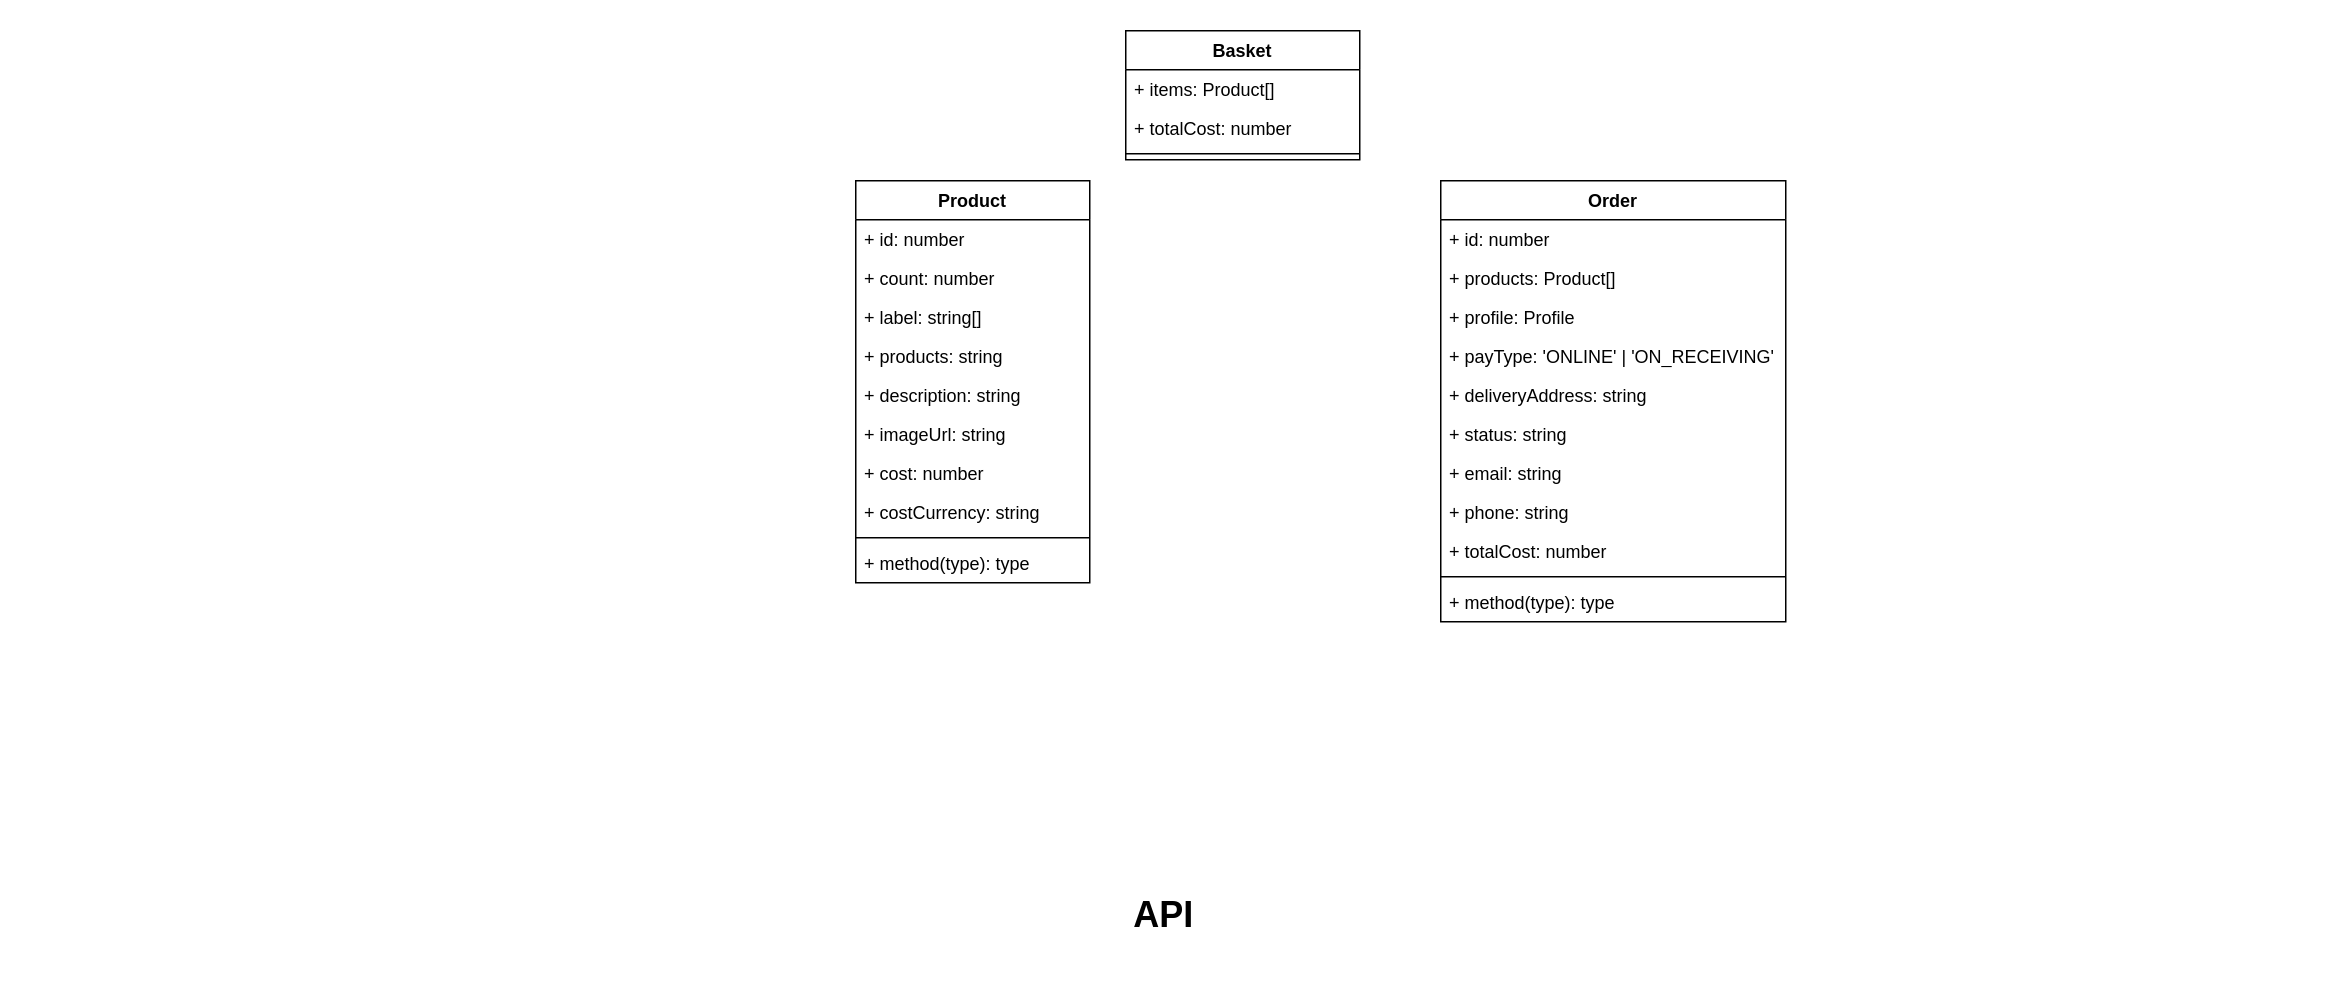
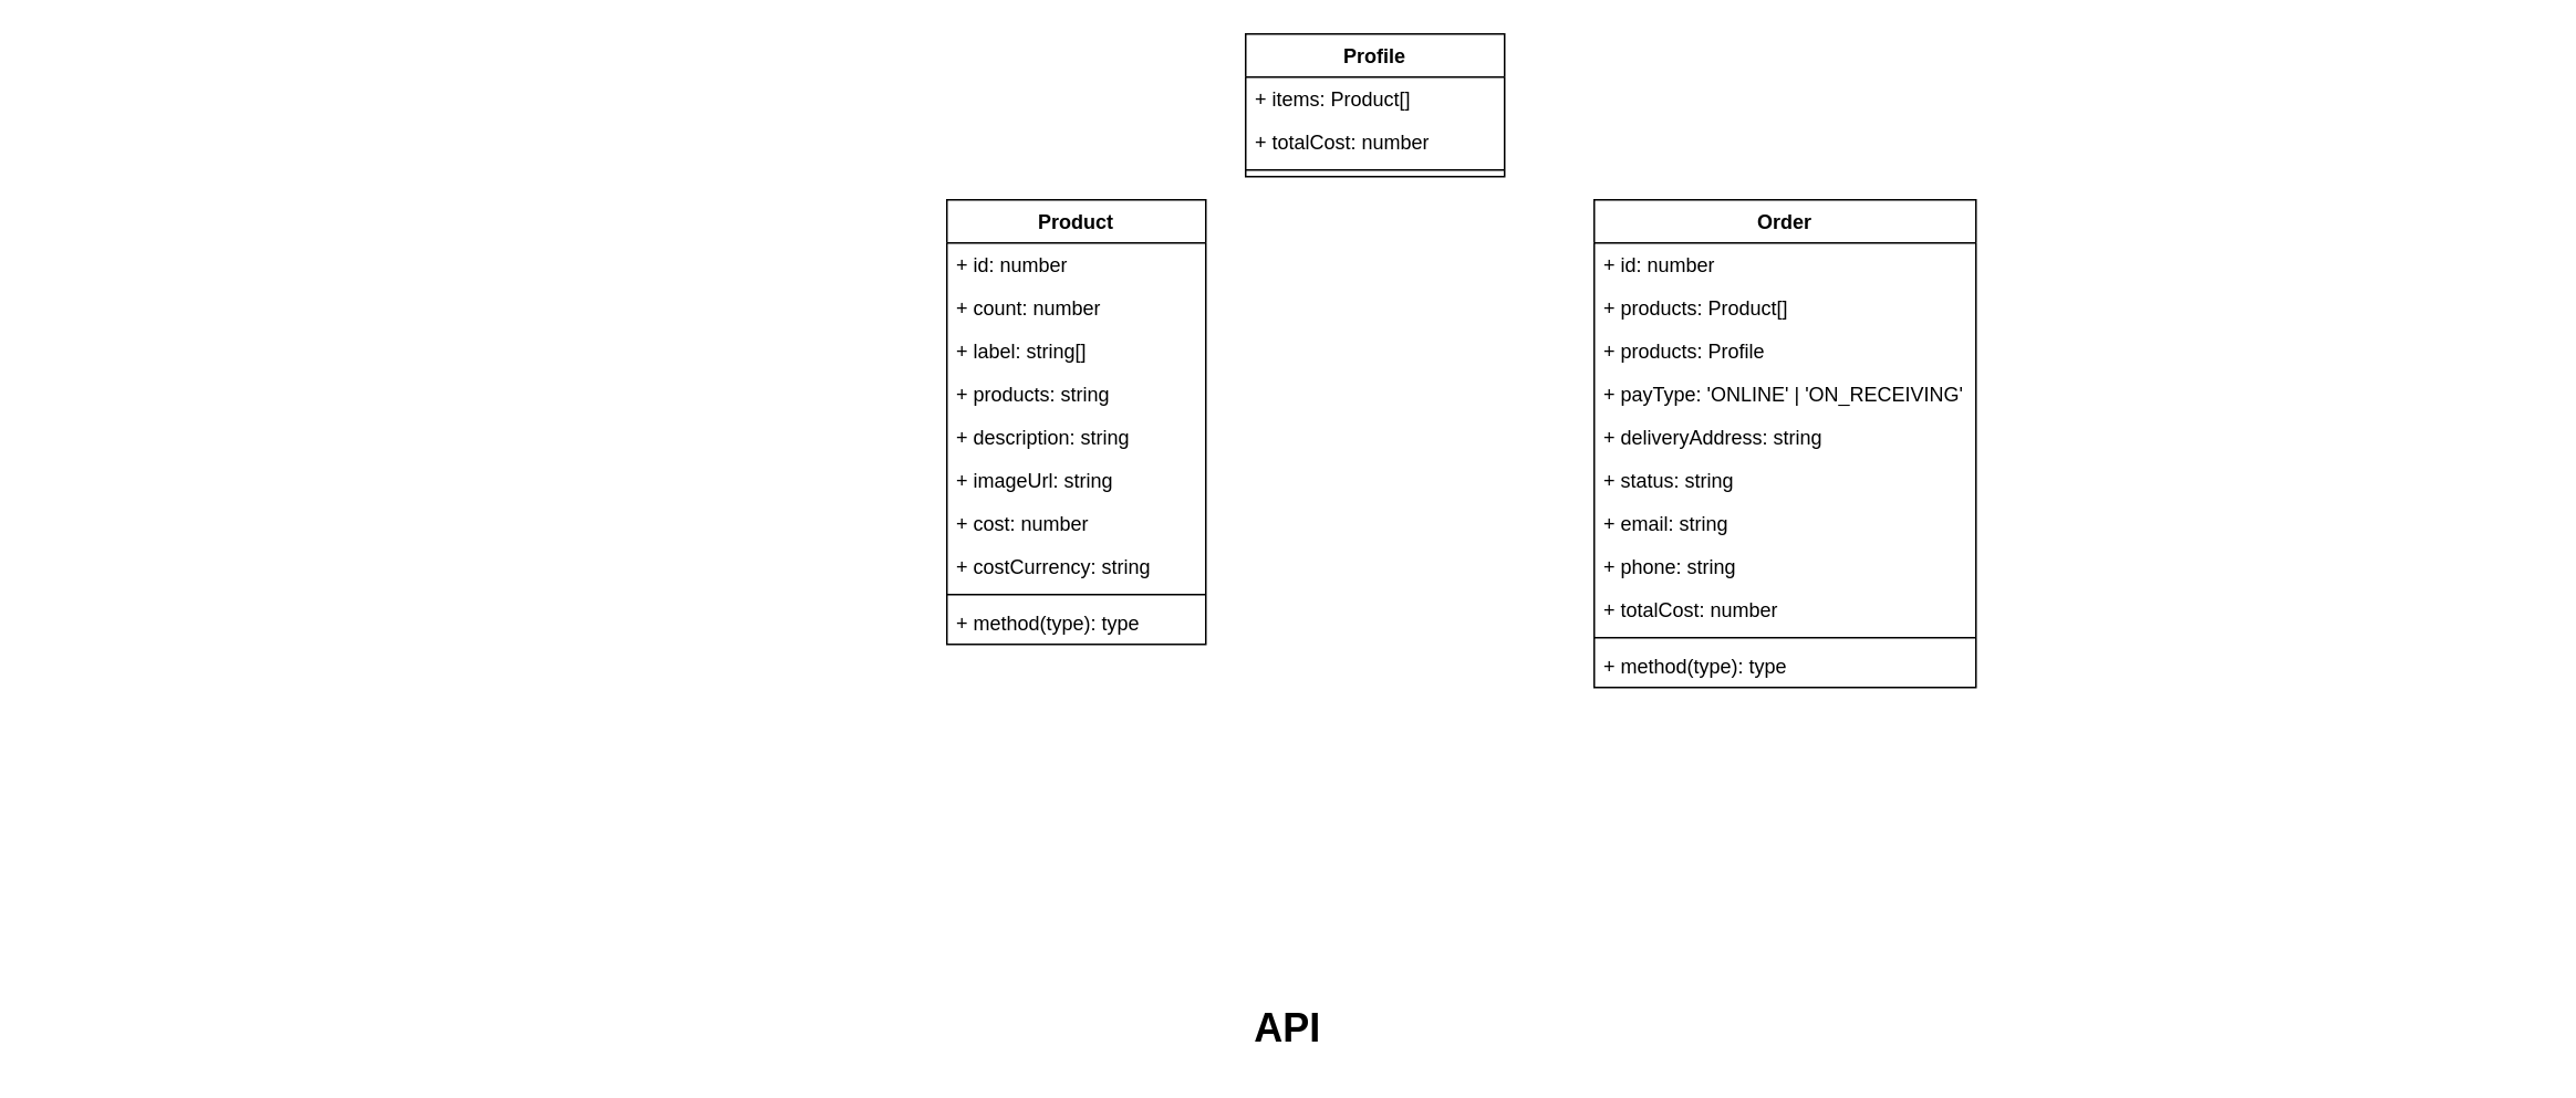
  <mxCell id="0" style=";html=1;" />
  <mxCell id="1" style=";html=1;" parent="0" />
  <mxCell id="2" value="Product" style="swimlane;fontStyle=1;align=center;verticalAlign=top;childLayout=stackLayout;horizontal=1;startSize=26;horizontalStack=0;resizeParent=1;resizeParentMax=0;resizeLast=0;collapsible=1;marginBottom=0;whiteSpace=wrap;html=1;movable=1;resizable=1;rotatable=1;deletable=1;editable=1;locked=0;connectable=1;flipH=1;" vertex="1" parent="1"><mxGeometry x="570" y="120" width="156" height="268" as="geometry" /></mxCell>
  <mxCell id="3" value="+ id: number" style="text;strokeColor=none;fillColor=none;align=left;verticalAlign=top;spacingLeft=4;spacingRight=4;overflow=hidden;rotatable=0;points=[[0,0.5],[1,0.5]];portConstraint=eastwest;whiteSpace=wrap;html=1;" vertex="1" parent="2"><mxGeometry y="26" width="156" height="26" as="geometry" /></mxCell>
  <mxCell id="4" value="+ count: number" style="text;strokeColor=none;fillColor=none;align=left;verticalAlign=top;spacingLeft=4;spacingRight=4;overflow=hidden;rotatable=0;points=[[0,0.5],[1,0.5]];portConstraint=eastwest;whiteSpace=wrap;html=1;" vertex="1" parent="2"><mxGeometry y="52" width="156" height="26" as="geometry" /></mxCell>
  <mxCell id="5" value="+ label: string[]" style="text;strokeColor=none;fillColor=none;align=left;verticalAlign=top;spacingLeft=4;spacingRight=4;overflow=hidden;rotatable=0;points=[[0,0.5],[1,0.5]];portConstraint=eastwest;whiteSpace=wrap;html=1;" vertex="1" parent="2"><mxGeometry y="78" width="156" height="26" as="geometry" /></mxCell>
  <mxCell id="6" value="+ products: string" style="text;strokeColor=none;fillColor=none;align=left;verticalAlign=top;spacingLeft=4;spacingRight=4;overflow=hidden;rotatable=0;points=[[0,0.5],[1,0.5]];portConstraint=eastwest;whiteSpace=wrap;html=1;" vertex="1" parent="2"><mxGeometry y="104" width="156" height="26" as="geometry" /></mxCell>
  <mxCell id="7" value="+ description: string" style="text;strokeColor=none;fillColor=none;align=left;verticalAlign=top;spacingLeft=4;spacingRight=4;overflow=hidden;rotatable=0;points=[[0,0.5],[1,0.5]];portConstraint=eastwest;whiteSpace=wrap;html=1;" vertex="1" parent="2"><mxGeometry y="130" width="156" height="26" as="geometry" /></mxCell>
  <mxCell id="8" value="+ imageUrl: string" style="text;strokeColor=none;fillColor=none;align=left;verticalAlign=top;spacingLeft=4;spacingRight=4;overflow=hidden;rotatable=0;points=[[0,0.5],[1,0.5]];portConstraint=eastwest;whiteSpace=wrap;html=1;" vertex="1" parent="2"><mxGeometry y="156" width="156" height="26" as="geometry" /></mxCell>
  <mxCell id="9" value="+ cost: number" style="text;strokeColor=none;fillColor=none;align=left;verticalAlign=top;spacingLeft=4;spacingRight=4;overflow=hidden;rotatable=0;points=[[0,0.5],[1,0.5]];portConstraint=eastwest;whiteSpace=wrap;html=1;" vertex="1" parent="2"><mxGeometry y="182" width="156" height="26" as="geometry" /></mxCell>
  <mxCell id="10" value="+ costCurrency: string" style="text;strokeColor=none;fillColor=none;align=left;verticalAlign=top;spacingLeft=4;spacingRight=4;overflow=hidden;rotatable=0;points=[[0,0.5],[1,0.5]];portConstraint=eastwest;whiteSpace=wrap;html=1;" vertex="1" parent="2"><mxGeometry y="208" width="156" height="26" as="geometry" /></mxCell>
  <mxCell id="11" value="" style="line;strokeWidth=1;fillColor=none;align=left;verticalAlign=middle;spacingTop=-1;spacingLeft=3;spacingRight=3;rotatable=0;labelPosition=right;points=[];portConstraint=eastwest;strokeColor=inherit;" vertex="1" parent="2"><mxGeometry y="234" width="156" height="8" as="geometry" /></mxCell>
  <mxCell id="12" value="+ method(type): type" style="text;strokeColor=none;fillColor=none;align=left;verticalAlign=top;spacingLeft=4;spacingRight=4;overflow=hidden;rotatable=0;points=[[0,0.5],[1,0.5]];portConstraint=eastwest;whiteSpace=wrap;html=1;" vertex="1" parent="2"><mxGeometry y="242" width="156" height="26" as="geometry" /></mxCell>
- <mxCell id="13" value="Basket" style="swimlane;fontStyle=1;align=center;verticalAlign=top;childLayout=stackLayout;horizontal=1;startSize=26;horizontalStack=0;resizeParent=1;resizeParentMax=0;resizeLast=0;collapsible=1;marginBottom=0;whiteSpace=wrap;html=1;movable=1;resizable=1;rotatable=1;deletable=1;editable=1;locked=0;connectable=1;flipH=1;" vertex="1" parent="1"><mxGeometry x="750" y="20" width="156" height="86" as="geometry" /></mxCell>
+ <mxCell id="13" value="Profile" style="swimlane;fontStyle=1;align=center;verticalAlign=top;childLayout=stackLayout;horizontal=1;startSize=26;horizontalStack=0;resizeParent=1;resizeParentMax=0;resizeLast=0;collapsible=1;marginBottom=0;whiteSpace=wrap;html=1;movable=1;resizable=1;rotatable=1;deletable=1;editable=1;locked=0;connectable=1;flipH=1;" vertex="1" parent="1"><mxGeometry x="750" y="20" width="156" height="86" as="geometry" /></mxCell>
  <mxCell id="14" value="+ items: Product[]" style="text;strokeColor=none;fillColor=none;align=left;verticalAlign=top;spacingLeft=4;spacingRight=4;overflow=hidden;rotatable=0;points=[[0,0.5],[1,0.5]];portConstraint=eastwest;whiteSpace=wrap;html=1;" vertex="1" parent="13"><mxGeometry y="26" width="156" height="26" as="geometry" /></mxCell>
  <mxCell id="15" value="+ totalCost: number" style="text;strokeColor=none;fillColor=none;align=left;verticalAlign=top;spacingLeft=4;spacingRight=4;overflow=hidden;rotatable=0;points=[[0,0.5],[1,0.5]];portConstraint=eastwest;whiteSpace=wrap;html=1;" vertex="1" parent="13"><mxGeometry y="52" width="156" height="26" as="geometry" /></mxCell>
  <mxCell id="16" value="" style="line;strokeWidth=1;fillColor=none;align=left;verticalAlign=middle;spacingTop=-1;spacingLeft=3;spacingRight=3;rotatable=0;labelPosition=right;points=[];portConstraint=eastwest;strokeColor=inherit;" vertex="1" parent="13"><mxGeometry y="78" width="156" height="8" as="geometry" /></mxCell>
  <mxCell id="17" value="Order" style="swimlane;fontStyle=1;align=center;verticalAlign=top;childLayout=stackLayout;horizontal=1;startSize=26;horizontalStack=0;resizeParent=1;resizeParentMax=0;resizeLast=0;collapsible=1;marginBottom=0;whiteSpace=wrap;html=1;movable=1;resizable=1;rotatable=1;deletable=1;editable=1;locked=0;connectable=1;flipH=1;" vertex="1" parent="1"><mxGeometry x="960" y="120" width="230" height="294" as="geometry" /></mxCell>
  <mxCell id="18" value="+ id: number" style="text;strokeColor=none;fillColor=none;align=left;verticalAlign=top;spacingLeft=4;spacingRight=4;overflow=hidden;rotatable=0;points=[[0,0.5],[1,0.5]];portConstraint=eastwest;whiteSpace=wrap;html=1;" vertex="1" parent="17"><mxGeometry y="26" width="230" height="26" as="geometry" /></mxCell>
  <mxCell id="19" value="+ products: Product[]" style="text;strokeColor=none;fillColor=none;align=left;verticalAlign=top;spacingLeft=4;spacingRight=4;overflow=hidden;rotatable=0;points=[[0,0.5],[1,0.5]];portConstraint=eastwest;whiteSpace=wrap;html=1;" vertex="1" parent="17"><mxGeometry y="52" width="230" height="26" as="geometry" /></mxCell>
- <mxCell id="20" value="+ profile: Profile" style="text;strokeColor=none;fillColor=none;align=left;verticalAlign=top;spacingLeft=4;spacingRight=4;overflow=hidden;rotatable=0;points=[[0,0.5],[1,0.5]];portConstraint=eastwest;whiteSpace=wrap;html=1;" vertex="1" parent="17"><mxGeometry y="78" width="230" height="26" as="geometry" /></mxCell>
+ <mxCell id="20" value="+ products: Profile" style="text;strokeColor=none;fillColor=none;align=left;verticalAlign=top;spacingLeft=4;spacingRight=4;overflow=hidden;rotatable=0;points=[[0,0.5],[1,0.5]];portConstraint=eastwest;whiteSpace=wrap;html=1;" vertex="1" parent="17"><mxGeometry y="78" width="230" height="26" as="geometry" /></mxCell>
  <mxCell id="21" value="+ payType: 'ONLINE' | 'ON_RECEIVING'" style="text;strokeColor=none;fillColor=none;align=left;verticalAlign=top;spacingLeft=4;spacingRight=4;overflow=hidden;rotatable=0;points=[[0,0.5],[1,0.5]];portConstraint=eastwest;whiteSpace=wrap;html=1;" vertex="1" parent="17"><mxGeometry y="104" width="230" height="26" as="geometry" /></mxCell>
  <mxCell id="22" value="+ deliveryAddress: string" style="text;strokeColor=none;fillColor=none;align=left;verticalAlign=top;spacingLeft=4;spacingRight=4;overflow=hidden;rotatable=0;points=[[0,0.5],[1,0.5]];portConstraint=eastwest;whiteSpace=wrap;html=1;" vertex="1" parent="17"><mxGeometry y="130" width="230" height="26" as="geometry" /></mxCell>
  <mxCell id="23" value="+ status: string" style="text;strokeColor=none;fillColor=none;align=left;verticalAlign=top;spacingLeft=4;spacingRight=4;overflow=hidden;rotatable=0;points=[[0,0.5],[1,0.5]];portConstraint=eastwest;whiteSpace=wrap;html=1;" vertex="1" parent="17"><mxGeometry y="156" width="230" height="26" as="geometry" /></mxCell>
  <mxCell id="24" value="+ email: string" style="text;strokeColor=none;fillColor=none;align=left;verticalAlign=top;spacingLeft=4;spacingRight=4;overflow=hidden;rotatable=0;points=[[0,0.5],[1,0.5]];portConstraint=eastwest;whiteSpace=wrap;html=1;" vertex="1" parent="17"><mxGeometry y="182" width="230" height="26" as="geometry" /></mxCell>
  <mxCell id="25" value="+ phone: string" style="text;strokeColor=none;fillColor=none;align=left;verticalAlign=top;spacingLeft=4;spacingRight=4;overflow=hidden;rotatable=0;points=[[0,0.5],[1,0.5]];portConstraint=eastwest;whiteSpace=wrap;html=1;" vertex="1" parent="17"><mxGeometry y="208" width="230" height="26" as="geometry" /></mxCell>
  <mxCell id="26" value="+ totalCost: number" style="text;strokeColor=none;fillColor=none;align=left;verticalAlign=top;spacingLeft=4;spacingRight=4;overflow=hidden;rotatable=0;points=[[0,0.5],[1,0.5]];portConstraint=eastwest;whiteSpace=wrap;html=1;" vertex="1" parent="17"><mxGeometry y="234" width="230" height="26" as="geometry" /></mxCell>
  <mxCell id="27" value="" style="line;strokeWidth=1;fillColor=none;align=left;verticalAlign=middle;spacingTop=-1;spacingLeft=3;spacingRight=3;rotatable=0;labelPosition=right;points=[];portConstraint=eastwest;strokeColor=inherit;" vertex="1" parent="17"><mxGeometry y="260" width="230" height="8" as="geometry" /></mxCell>
  <mxCell id="28" value="+ method(type): type" style="text;strokeColor=none;fillColor=none;align=left;verticalAlign=top;spacingLeft=4;spacingRight=4;overflow=hidden;rotatable=0;points=[[0,0.5],[1,0.5]];portConstraint=eastwest;whiteSpace=wrap;html=1;" vertex="1" parent="17"><mxGeometry y="268" width="230" height="26" as="geometry" /></mxCell>
- <mxCell id="29" value="API" style="text;strokeColor=none;fillColor=none;html=1;fontSize=24;fontStyle=1;verticalAlign=middle;align=center;" vertex="1" parent="1"><mxGeometry x="20" y="590" width="1510" height="40" as="geometry" /></mxCell>
+ <mxCell id="29" value="API" style="text;strokeColor=none;fillColor=none;html=1;fontSize=24;fontStyle=1;verticalAlign=middle;align=center;" vertex="1" parent="1"><mxGeometry x="20" y="600" width="1510" height="40" as="geometry" /></mxCell>
